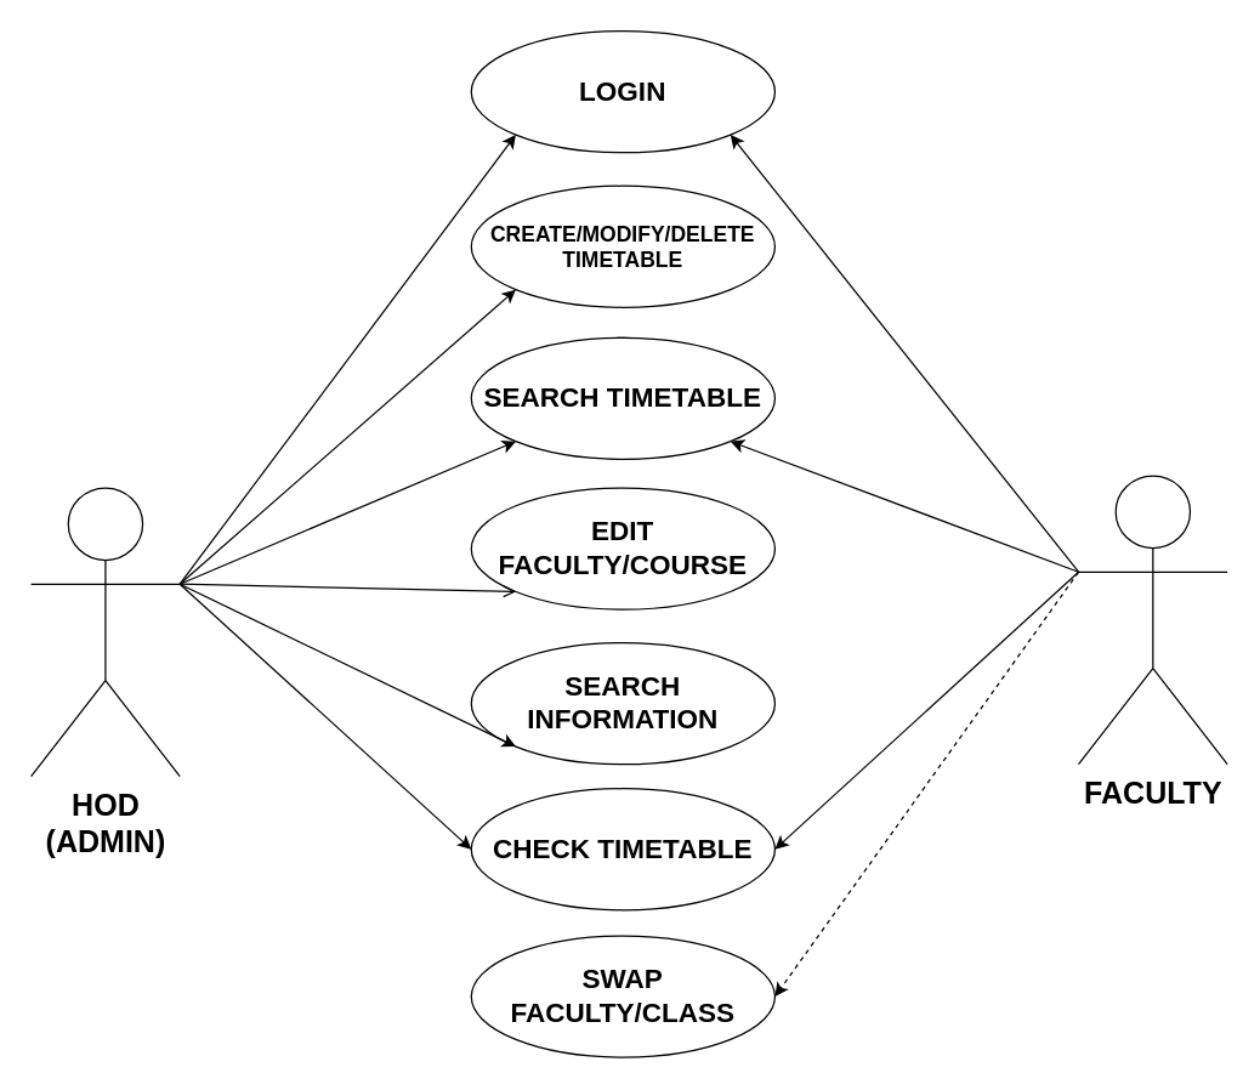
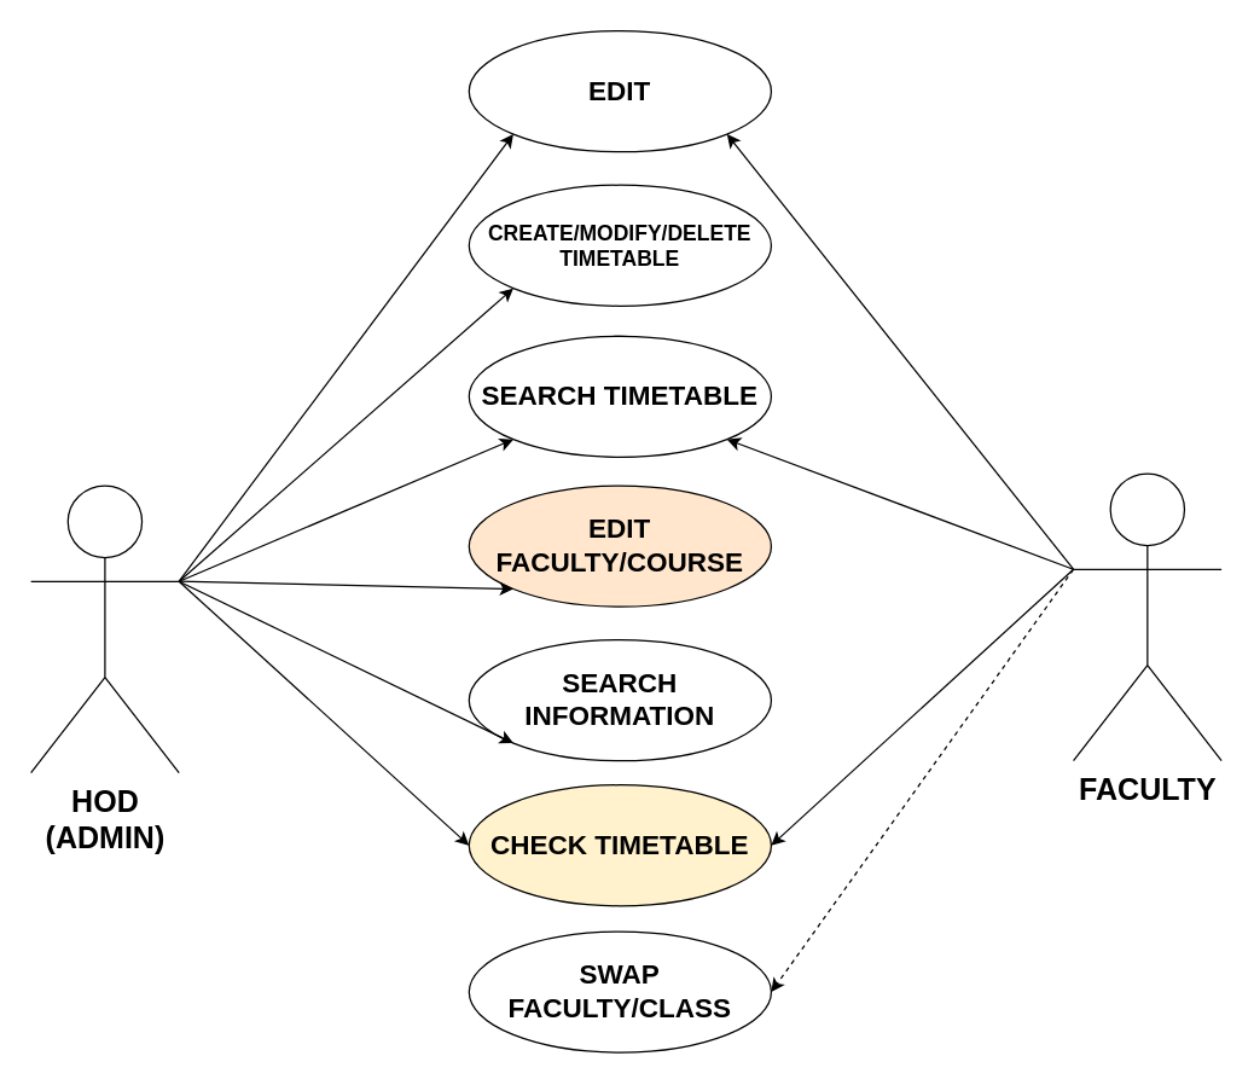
  <mxCell id="0" />
  <mxCell id="1" parent="0" />
  <mxCell id="2" value="" style="ellipse;whiteSpace=wrap;html=1;" vertex="1" parent="1"><mxGeometry x="350" y="222" width="120" height="80" as="geometry" /></mxCell>
  <mxCell id="3" value="&lt;font style=&quot;font-size: 18px;&quot;&gt;&lt;b&gt;SEARCH TIMETABLE&lt;/b&gt;&lt;/font&gt;" style="ellipse;whiteSpace=wrap;html=1;" vertex="1" parent="1"><mxGeometry x="310" y="222" width="200" height="80" as="geometry" /></mxCell>
  <mxCell id="4" value="&lt;font style=&quot;font-size: 18px;&quot;&gt;&lt;b&gt;SWAP FACULTY/CLASS&lt;/b&gt;&lt;/font&gt;" style="ellipse;whiteSpace=wrap;html=1;" vertex="1" parent="1"><mxGeometry x="310" y="616" width="200" height="80" as="geometry" /></mxCell>
- <mxCell id="5" value="&lt;font style=&quot;font-size: 18px;&quot;&gt;&lt;b&gt;CHECK TIMETABLE&lt;/b&gt;&lt;/font&gt;" style="ellipse;whiteSpace=wrap;html=1;" vertex="1" parent="1"><mxGeometry x="310" y="519" width="200" height="80" as="geometry" /></mxCell>
+ <mxCell id="5" value="&lt;font style=&quot;font-size: 18px;&quot;&gt;&lt;b&gt;CHECK TIMETABLE&lt;/b&gt;&lt;/font&gt;" style="ellipse;whiteSpace=wrap;html=1;fillColor=#fff2cc;" vertex="1" parent="1"><mxGeometry x="310" y="519" width="200" height="80" as="geometry" /></mxCell>
  <mxCell id="6" value="&lt;font style=&quot;font-size: 18px;&quot;&gt;&lt;b&gt;SEARCH INFORMATION&lt;/b&gt;&lt;/font&gt;" style="ellipse;whiteSpace=wrap;html=1;" vertex="1" parent="1"><mxGeometry x="310" y="423" width="200" height="80" as="geometry" /></mxCell>
- <mxCell id="7" value="&lt;font style=&quot;font-size: 18px;&quot;&gt;&lt;b style=&quot;&quot;&gt;EDIT FACULTY/COURSE&lt;/b&gt;&lt;/font&gt;" style="ellipse;whiteSpace=wrap;html=1;" vertex="1" parent="1"><mxGeometry x="310" y="321" width="200" height="80" as="geometry" /></mxCell>
+ <mxCell id="7" value="&lt;font style=&quot;font-size: 18px;&quot;&gt;&lt;b style=&quot;&quot;&gt;EDIT FACULTY/COURSE&lt;/b&gt;&lt;/font&gt;" style="ellipse;whiteSpace=wrap;html=1;fillColor=#ffe6cc;" vertex="1" parent="1"><mxGeometry x="310" y="321" width="200" height="80" as="geometry" /></mxCell>
  <mxCell id="8" value="&lt;font style=&quot;font-size: 14px;&quot;&gt;&lt;b&gt;CREATE/MODIFY/DELETE&lt;/b&gt;&lt;/font&gt;&lt;div&gt;&lt;font style=&quot;font-size: 14px;&quot;&gt;&lt;b&gt;TIMETABLE&lt;/b&gt;&lt;/font&gt;&lt;/div&gt;" style="ellipse;whiteSpace=wrap;html=1;" vertex="1" parent="1"><mxGeometry x="310" y="122" width="200" height="80" as="geometry" /></mxCell>
- <mxCell id="9" value="&lt;font style=&quot;font-size: 18px;&quot;&gt;&lt;b&gt;LOGIN&lt;/b&gt;&lt;/font&gt;" style="ellipse;whiteSpace=wrap;html=1;" vertex="1" parent="1"><mxGeometry x="310" y="20" width="200" height="80" as="geometry" /></mxCell>
+ <mxCell id="9" value="&lt;font style=&quot;font-size: 18px;&quot;&gt;&lt;b&gt;EDIT&lt;/b&gt;&lt;/font&gt;" style="ellipse;whiteSpace=wrap;html=1;" vertex="1" parent="1"><mxGeometry x="310" y="20" width="200" height="80" as="geometry" /></mxCell>
  <mxCell id="10" value="&lt;span style=&quot;font-size: 20px;&quot;&gt;&lt;b&gt;HOD&lt;/b&gt;&lt;/span&gt;&lt;div&gt;&lt;span style=&quot;font-size: 20px;&quot;&gt;&lt;b&gt;(ADMIN)&lt;/b&gt;&lt;/span&gt;&lt;/div&gt;" style="shape=umlActor;verticalLabelPosition=bottom;verticalAlign=top;html=1;outlineConnect=0;" vertex="1" parent="1"><mxGeometry x="20" y="321" width="98" height="190" as="geometry" /></mxCell>
  <mxCell id="11" value="&lt;b&gt;&lt;font style=&quot;font-size: 20px;&quot;&gt;FACULTY&lt;/font&gt;&lt;/b&gt;" style="shape=umlActor;verticalLabelPosition=bottom;verticalAlign=top;html=1;outlineConnect=0;" vertex="1" parent="1"><mxGeometry x="710" y="313" width="98" height="190" as="geometry" /></mxCell>
  <mxCell id="12" value="" style="endArrow=classic;html=1;rounded=0;exitX=1;exitY=0.333;exitDx=0;exitDy=0;exitPerimeter=0;entryX=0;entryY=1;entryDx=0;entryDy=0;" edge="1" parent="1" source="10" target="9"><mxGeometry width="50" height="50" relative="1" as="geometry"><mxPoint x="310" y="552" as="sourcePoint" /><mxPoint x="280" y="272" as="targetPoint" /><Array as="points" /></mxGeometry></mxCell>
  <mxCell id="13" value="" style="endArrow=classic;html=1;rounded=0;exitX=1;exitY=0.333;exitDx=0;exitDy=0;exitPerimeter=0;entryX=0;entryY=1;entryDx=0;entryDy=0;" edge="1" parent="1" source="10" target="8"><mxGeometry width="50" height="50" relative="1" as="geometry"><mxPoint x="310" y="342" as="sourcePoint" /><mxPoint x="360" y="292" as="targetPoint" /></mxGeometry></mxCell>
  <mxCell id="14" value="" style="endArrow=classic;html=1;rounded=0;exitX=1;exitY=0.333;exitDx=0;exitDy=0;exitPerimeter=0;entryX=0;entryY=1;entryDx=0;entryDy=0;" edge="1" parent="1" source="10" target="3"><mxGeometry width="50" height="50" relative="1" as="geometry"><mxPoint x="310" y="342" as="sourcePoint" /><mxPoint x="360" y="292" as="targetPoint" /></mxGeometry></mxCell>
- <mxCell id="15" value="" style="endArrow=open;html=1;rounded=0;exitX=1;exitY=0.333;exitDx=0;exitDy=0;exitPerimeter=0;entryX=0;entryY=1;entryDx=0;entryDy=0;" edge="1" parent="1" source="10" target="7"><mxGeometry width="50" height="50" relative="1" as="geometry"><mxPoint x="310" y="342" as="sourcePoint" /><mxPoint x="360" y="292" as="targetPoint" /></mxGeometry></mxCell>
+ <mxCell id="15" value="" style="endArrow=classic;html=1;rounded=0;exitX=1;exitY=0.333;exitDx=0;exitDy=0;exitPerimeter=0;entryX=0;entryY=1;entryDx=0;entryDy=0;" edge="1" parent="1" source="10" target="7"><mxGeometry width="50" height="50" relative="1" as="geometry"><mxPoint x="310" y="342" as="sourcePoint" /><mxPoint x="360" y="292" as="targetPoint" /></mxGeometry></mxCell>
  <mxCell id="16" value="" style="endArrow=classic;html=1;rounded=0;exitX=1;exitY=0.333;exitDx=0;exitDy=0;exitPerimeter=0;entryX=0;entryY=1;entryDx=0;entryDy=0;" edge="1" parent="1" source="10" target="6"><mxGeometry width="50" height="50" relative="1" as="geometry"><mxPoint x="310" y="342" as="sourcePoint" /><mxPoint x="360" y="292" as="targetPoint" /></mxGeometry></mxCell>
  <mxCell id="17" value="" style="endArrow=classic;html=1;rounded=0;exitX=1;exitY=0.333;exitDx=0;exitDy=0;exitPerimeter=0;entryX=0;entryY=0.5;entryDx=0;entryDy=0;" edge="1" parent="1" source="10" target="5"><mxGeometry width="50" height="50" relative="1" as="geometry"><mxPoint x="310" y="472" as="sourcePoint" /><mxPoint x="300" y="572" as="targetPoint" /></mxGeometry></mxCell>
  <mxCell id="18" value="" style="endArrow=classic;html=1;rounded=0;exitX=0;exitY=0.333;exitDx=0;exitDy=0;exitPerimeter=0;entryX=1;entryY=1;entryDx=0;entryDy=0;" edge="1" parent="1" source="11" target="9"><mxGeometry width="50" height="50" relative="1" as="geometry"><mxPoint x="340" y="382" as="sourcePoint" /><mxPoint x="390" y="332" as="targetPoint" /></mxGeometry></mxCell>
  <mxCell id="19" value="" style="endArrow=classic;html=1;rounded=0;entryX=1;entryY=1;entryDx=0;entryDy=0;exitX=0;exitY=0.333;exitDx=0;exitDy=0;exitPerimeter=0;" edge="1" parent="1" source="11" target="3"><mxGeometry width="50" height="50" relative="1" as="geometry"><mxPoint x="650" y="362" as="sourcePoint" /><mxPoint x="580" y="242" as="targetPoint" /></mxGeometry></mxCell>
  <mxCell id="20" value="" style="endArrow=classic;html=1;rounded=0;exitX=0;exitY=0.333;exitDx=0;exitDy=0;exitPerimeter=0;entryX=1;entryY=0.5;entryDx=0;entryDy=0;" edge="1" parent="1" source="11" target="5"><mxGeometry width="50" height="50" relative="1" as="geometry"><mxPoint x="340" y="382" as="sourcePoint" /><mxPoint x="390" y="332" as="targetPoint" /></mxGeometry></mxCell>
  <mxCell id="21" value="" style="endArrow=classic;html=1;rounded=0;exitX=0;exitY=0.333;exitDx=0;exitDy=0;exitPerimeter=0;entryX=1;entryY=0.5;entryDx=0;entryDy=0;dashed=1;" edge="1" parent="1" source="11" target="4"><mxGeometry width="50" height="50" relative="1" as="geometry"><mxPoint x="340" y="382" as="sourcePoint" /><mxPoint x="390" y="332" as="targetPoint" /></mxGeometry></mxCell>
